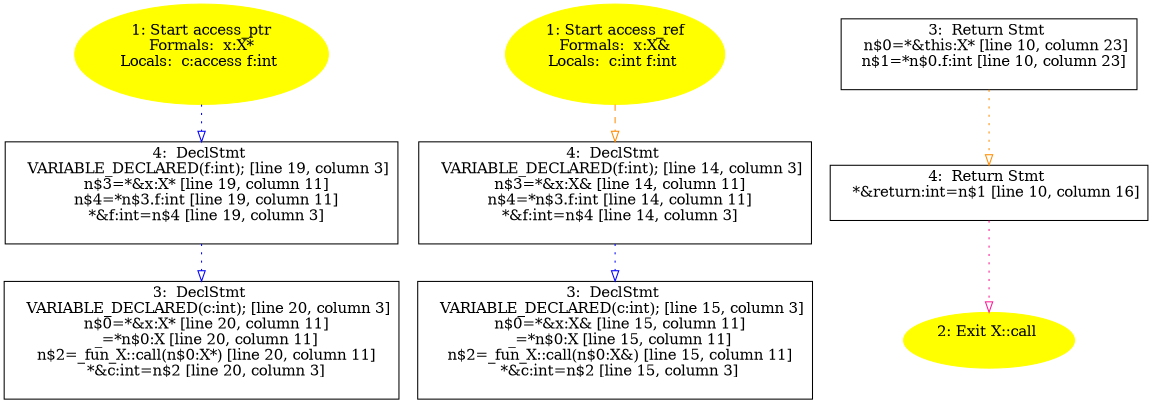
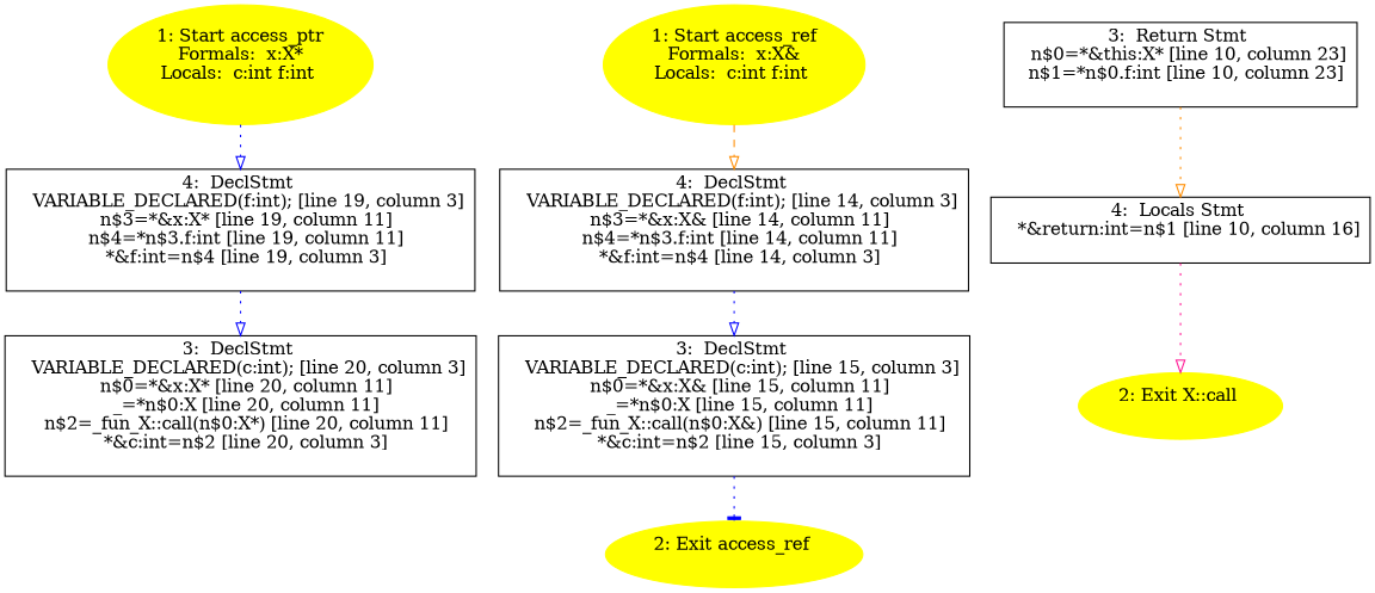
  digraph {
    node [shape=box]
    edge [arrowhead=onormal color=blue style=dotted]
-   n1 [color=yellow label="1: Start access_ptr\nFormals:  x:X*\nLocals:  c:access f:int \n  " style=filled shape=""]
+   n1 [color=yellow label="1: Start access_ptr\nFormals:  x:X*\nLocals:  c:int f:int \n  " style=filled shape=""]
    n2 [label="4:  DeclStmt \n   VARIABLE_DECLARED(f:int); [line 19, column 3]\n  n$3=*&x:X* [line 19, column 11]\n  n$4=*n$3.f:int [line 19, column 11]\n  *&f:int=n$4 [line 19, column 3]\n "]
    n3 [label="3:  DeclStmt \n   VARIABLE_DECLARED(c:int); [line 20, column 3]\n  n$0=*&x:X* [line 20, column 11]\n  _=*n$0:X [line 20, column 11]\n  n$2=_fun_X::call(n$0:X*) [line 20, column 11]\n  *&c:int=n$2 [line 20, column 3]\n "]
    n4 [color=yellow label="1: Start access_ref\nFormals:  x:X&\nLocals:  c:int f:int \n  " style=filled shape=""]
    n5 [label="4:  DeclStmt \n   VARIABLE_DECLARED(f:int); [line 14, column 3]\n  n$3=*&x:X& [line 14, column 11]\n  n$4=*n$3.f:int [line 14, column 11]\n  *&f:int=n$4 [line 14, column 3]\n "]
    n6 [label="3:  DeclStmt \n   VARIABLE_DECLARED(c:int); [line 15, column 3]\n  n$0=*&x:X& [line 15, column 11]\n  _=*n$0:X [line 15, column 11]\n  n$2=_fun_X::call(n$0:X&) [line 15, column 11]\n  *&c:int=n$2 [line 15, column 3]\n "]
+   n7 [color=yellow label="2: Exit access_ref \n  " style=filled shape=""]
    n8 [label="3:  Return Stmt \n   n$0=*&this:X* [line 10, column 23]\n  n$1=*n$0.f:int [line 10, column 23]\n "]
-   n9 [label="4:  Return Stmt \n   *&return:int=n$1 [line 10, column 16]\n "]
+   n9 [label="4:  Locals Stmt \n   *&return:int=n$1 [line 10, column 16]\n "]
    n10 [color=yellow label="2: Exit X::call \n  " style=filled shape=""]
    n1 -> n2
    n2 -> n3
    n4 -> n5 [color=darkorange style=dashed]
    n5 -> n6
+   n6 -> n7 [arrowhead=tee]
    n8 -> n9 [color=darkorange]
    n9 -> n10 [color=deeppink]
  }
